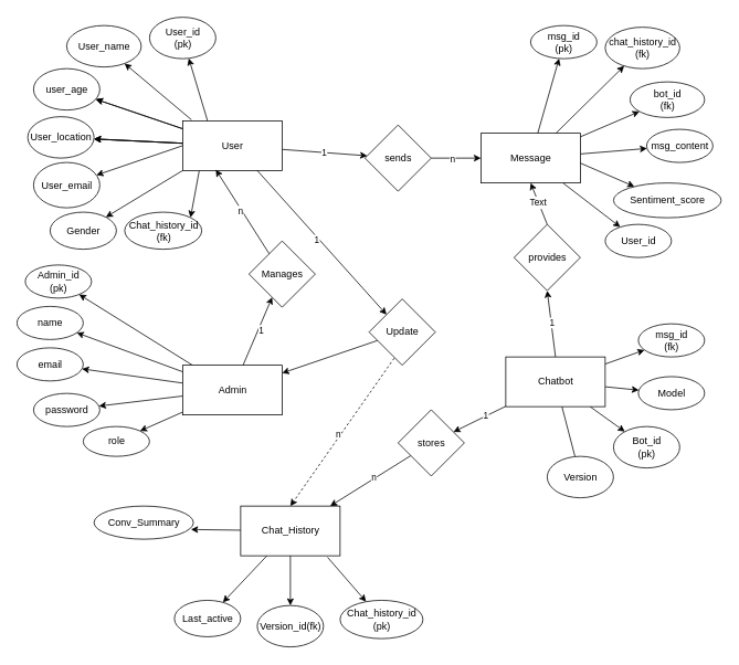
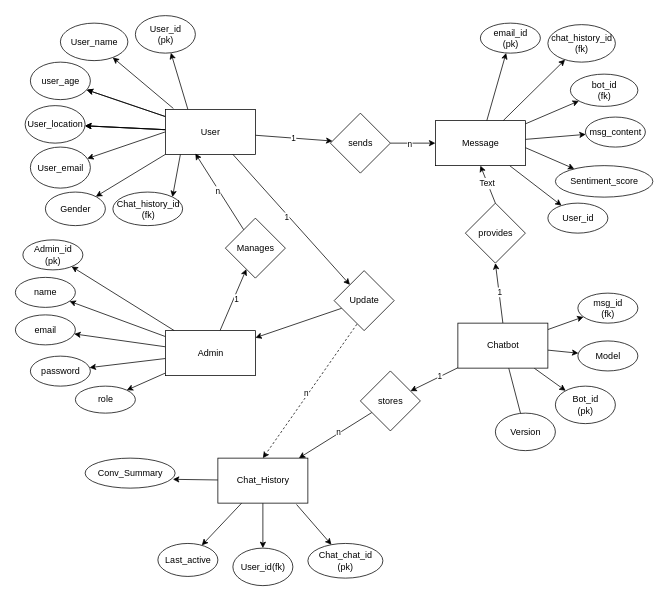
  <mxCell id="0" />
  <mxCell id="1" parent="0" />
  <mxCell id="2" value="" style="edgeStyle=none;html=1;exitX=0.25;exitY=0;exitDx=0;exitDy=0;" parent="1" source="14" target="15" edge="1"><mxGeometry relative="1" as="geometry" /></mxCell>
  <mxCell id="3" value="" style="edgeStyle=none;html=1;" parent="1" source="14" target="18" edge="1"><mxGeometry relative="1" as="geometry" /></mxCell>
  <mxCell id="4" value="1" style="edgeLabel;html=1;align=center;verticalAlign=middle;resizable=0;points=[];" parent="3" vertex="1" connectable="0"><mxGeometry x="-0.015" y="1" relative="1" as="geometry"><mxPoint as="offset" /></mxGeometry></mxCell>
  <mxCell id="5" value="" style="edgeStyle=none;html=1;exitX=0.089;exitY=-0.02;exitDx=0;exitDy=0;exitPerimeter=0;" parent="1" source="14" target="39" edge="1"><mxGeometry relative="1" as="geometry" /></mxCell>
  <mxCell id="6" value="" style="edgeStyle=none;html=1;" parent="1" source="14" target="40" edge="1"><mxGeometry relative="1" as="geometry" /></mxCell>
  <mxCell id="7" value="" style="edgeStyle=none;html=1;" parent="1" source="14" target="40" edge="1"><mxGeometry relative="1" as="geometry" /></mxCell>
  <mxCell id="8" value="" style="edgeStyle=none;html=1;" parent="1" source="14" target="41" edge="1"><mxGeometry relative="1" as="geometry" /></mxCell>
  <mxCell id="9" value="" style="edgeStyle=none;html=1;" parent="1" source="14" target="41" edge="1"><mxGeometry relative="1" as="geometry" /></mxCell>
  <mxCell id="10" value="" style="edgeStyle=none;html=1;" parent="1" source="14" target="41" edge="1"><mxGeometry relative="1" as="geometry" /></mxCell>
  <mxCell id="11" value="" style="edgeStyle=none;html=1;exitX=0;exitY=0.5;exitDx=0;exitDy=0;" parent="1" source="14" target="42" edge="1"><mxGeometry relative="1" as="geometry"><mxPoint x="190" y="190" as="sourcePoint" /></mxGeometry></mxCell>
  <mxCell id="12" value="" style="edgeStyle=none;html=1;fillColor=#fff2cc;gradientColor=#ffd966;strokeColor=#000000;exitX=0;exitY=1;exitDx=0;exitDy=0;" parent="1" source="14" target="44" edge="1"><mxGeometry relative="1" as="geometry"><mxPoint x="217" y="210" as="sourcePoint" /></mxGeometry></mxCell>
  <mxCell id="13" value="" style="edgeStyle=none;html=1;entryX=1;entryY=0;entryDx=0;entryDy=0;exitX=0.167;exitY=1;exitDx=0;exitDy=0;exitPerimeter=0;" parent="1" source="14" target="45" edge="1"><mxGeometry relative="1" as="geometry"><mxPoint x="180" y="290" as="targetPoint" /></mxGeometry></mxCell>
  <mxCell id="14" value="User" style="rounded=0;html=1;" parent="1" vertex="1"><mxGeometry x="220" y="145" width="120" height="60" as="geometry" /></mxCell>
  <mxCell id="15" value="User_id&#10;(pk)" style="ellipse;html=1;rounded=0;" parent="1" vertex="1"><mxGeometry x="180" y="20" width="80" height="50" as="geometry" /></mxCell>
  <mxCell id="16" value="" style="edgeStyle=none;html=1;" parent="1" source="18" target="25" edge="1"><mxGeometry relative="1" as="geometry" /></mxCell>
  <mxCell id="17" value="n" style="edgeLabel;html=1;align=center;verticalAlign=middle;resizable=0;points=[];" parent="16" vertex="1" connectable="0"><mxGeometry x="-0.182" relative="1" as="geometry"><mxPoint as="offset" /></mxGeometry></mxCell>
  <mxCell id="18" value="sends" style="rhombus;html=1;rounded=0;" parent="1" vertex="1"><mxGeometry x="440" y="150" width="80" height="80" as="geometry" /></mxCell>
  <mxCell id="19" value="" style="edgeStyle=none;html=1;" parent="1" source="25" target="46" edge="1"><mxGeometry relative="1" as="geometry" /></mxCell>
  <mxCell id="20" value="" style="edgeStyle=none;html=1;" parent="1" source="25" target="47" edge="1"><mxGeometry relative="1" as="geometry" /></mxCell>
  <mxCell id="21" value="" style="edgeStyle=none;html=1;" parent="1" source="25" target="48" edge="1"><mxGeometry relative="1" as="geometry" /></mxCell>
  <mxCell id="22" value="" style="edgeStyle=none;html=1;" parent="1" source="25" target="49" edge="1"><mxGeometry relative="1" as="geometry" /></mxCell>
  <mxCell id="23" value="" style="edgeStyle=none;html=1;" parent="1" target="50" edge="1"><mxGeometry relative="1" as="geometry"><mxPoint x="700" y="196.034" as="sourcePoint" /></mxGeometry></mxCell>
  <mxCell id="24" value="" style="edgeStyle=none;html=1;" parent="1" source="25" target="51" edge="1"><mxGeometry relative="1" as="geometry" /></mxCell>
  <mxCell id="25" value="Message" style="html=1;rounded=0;" parent="1" vertex="1"><mxGeometry x="580" y="160" width="120" height="60" as="geometry" /></mxCell>
  <mxCell id="26" value="" style="edgeStyle=none;html=1;entryX=0.5;entryY=1;entryDx=0;entryDy=0;exitX=0.5;exitY=0;exitDx=0;exitDy=0;" parent="1" source="38" target="31" edge="1"><mxGeometry relative="1" as="geometry"><mxPoint x="670" y="440" as="sourcePoint" /></mxGeometry></mxCell>
  <mxCell id="27" value="1" style="edgeLabel;html=1;align=center;verticalAlign=middle;resizable=0;points=[];rounded=0;strokeColor=#2D7600;fillColor=#60a917;" parent="26" vertex="1" connectable="0"><mxGeometry x="0.042" y="-1" relative="1" as="geometry"><mxPoint as="offset" /></mxGeometry></mxCell>
  <mxCell id="28" value="" style="edgeLabel;html=1;align=center;verticalAlign=middle;resizable=0;points=[];rounded=0;strokeColor=#2D7600;fillColor=#60a917;" parent="26" vertex="1" connectable="0"><mxGeometry x="0.066" y="3" relative="1" as="geometry"><mxPoint as="offset" /></mxGeometry></mxCell>
  <mxCell id="29" value="N" style="edgeStyle=none;html=1;exitX=0.5;exitY=0;exitDx=0;exitDy=0;entryX=0.5;entryY=1;entryDx=0;entryDy=0;" parent="1" source="31" target="25" edge="1"><mxGeometry relative="1" as="geometry" /></mxCell>
  <mxCell id="30" value="Text" style="edgeLabel;html=1;align=center;verticalAlign=middle;resizable=0;points=[];rounded=0;strokeColor=#2D7600;fillColor=#60a917;" parent="29" vertex="1" connectable="0"><mxGeometry x="0.116" relative="1" as="geometry"><mxPoint as="offset" /></mxGeometry></mxCell>
  <mxCell id="31" value="provides" style="rhombus;html=1;rounded=0;" parent="1" vertex="1"><mxGeometry x="620" y="270" width="80" height="80" as="geometry" /></mxCell>
  <mxCell id="32" value="" style="edgeStyle=none;html=1;" parent="1" source="38" target="43" edge="1"><mxGeometry relative="1" as="geometry" /></mxCell>
  <mxCell id="33" value="" style="edgeStyle=none;html=1;endArrow=none;" parent="1" source="38" target="52" edge="1"><mxGeometry relative="1" as="geometry" /></mxCell>
  <mxCell id="34" value="" style="edgeStyle=none;html=1;" parent="1" source="38" target="53" edge="1"><mxGeometry relative="1" as="geometry" /></mxCell>
  <mxCell id="35" value="" style="edgeStyle=none;html=1;" parent="1" source="65" target="59" edge="1"><mxGeometry relative="1" as="geometry" /></mxCell>
  <mxCell id="36" value="n" style="edgeLabel;html=1;align=center;verticalAlign=middle;resizable=0;points=[];rounded=0;strokeColor=#2D7600;fillColor=#60a917;" parent="35" vertex="1" connectable="0"><mxGeometry x="-0.087" y="-1" relative="1" as="geometry"><mxPoint as="offset" /></mxGeometry></mxCell>
  <mxCell id="37" value="" style="edgeStyle=none;html=1;" parent="1" source="38" target="81" edge="1"><mxGeometry relative="1" as="geometry" /></mxCell>
  <mxCell id="38" value="Chatbot" style="html=1;rounded=0;" parent="1" vertex="1"><mxGeometry x="610" y="430" width="120" height="60" as="geometry" /></mxCell>
  <mxCell id="39" value="User_name" style="ellipse;html=1;rounded=0;" parent="1" vertex="1"><mxGeometry x="80" y="30" width="90" height="50" as="geometry" /></mxCell>
  <mxCell id="40" value="user_age" style="ellipse;html=1;rounded=0;" parent="1" vertex="1"><mxGeometry x="40" y="82" width="80" height="50" as="geometry" /></mxCell>
  <mxCell id="41" value="User_location" style="ellipse;html=1;rounded=0;" parent="1" vertex="1"><mxGeometry x="33" y="140" width="80" height="50" as="geometry" /></mxCell>
  <mxCell id="42" value="User_email" style="ellipse;html=1;rounded=0;" parent="1" vertex="1"><mxGeometry x="40" y="195.26" width="80" height="54.74" as="geometry" /></mxCell>
  <mxCell id="43" value="Bot_id&#10;(pk)" style="ellipse;html=1;rounded=0;" parent="1" vertex="1"><mxGeometry x="740" y="514" width="80" height="50" as="geometry" /></mxCell>
  <mxCell id="44" value="Gender" style="ellipse;html=1;rounded=0;" parent="1" vertex="1"><mxGeometry x="60" y="255.26" width="80" height="44.74" as="geometry" /></mxCell>
  <mxCell id="45" value="Chat_history_id&#10;(fk)" style="ellipse;html=1;rounded=0;" parent="1" vertex="1"><mxGeometry x="150" y="255.26" width="93" height="44.74" as="geometry" /></mxCell>
- <mxCell id="46" value="msg_id&lt;div&gt;(pk)&lt;/div&gt;" style="ellipse;html=1;rounded=0;" parent="1" vertex="1"><mxGeometry x="640" y="30" width="80" height="40" as="geometry" /></mxCell>
+ <mxCell id="46" value="email_id&lt;div&gt;(pk)&lt;/div&gt;" style="ellipse;html=1;rounded=0;" parent="1" vertex="1"><mxGeometry x="640" y="30" width="80" height="40" as="geometry" /></mxCell>
  <mxCell id="47" value="chat_history_id&lt;div&gt;(fk)&lt;/div&gt;" style="ellipse;html=1;rounded=0;" parent="1" vertex="1"><mxGeometry x="730" y="32" width="90" height="50" as="geometry" /></mxCell>
  <mxCell id="48" value="bot_id&lt;div&gt;(fk)&lt;/div&gt;" style="ellipse;html=1;rounded=0;align=center;verticalAlign=middle;" parent="1" vertex="1"><mxGeometry x="760" y="98" width="90" height="43" as="geometry" /></mxCell>
  <mxCell id="49" value="msg_content" style="ellipse;html=1;rounded=0;" parent="1" vertex="1"><mxGeometry x="780" y="155.26" width="80" height="40" as="geometry" /></mxCell>
  <mxCell id="50" value="Sentiment_score" style="ellipse;html=1;rounded=0;align=center;verticalAlign=middle;" parent="1" vertex="1"><mxGeometry x="740" y="220" width="130" height="42" as="geometry" /></mxCell>
  <mxCell id="51" value="User_id" style="ellipse;html=1;rounded=0;align=center;verticalAlign=middle;" parent="1" vertex="1"><mxGeometry x="730" y="270" width="80" height="40" as="geometry" /></mxCell>
  <mxCell id="52" value="Version" style="ellipse;html=1;rounded=0;" parent="1" vertex="1"><mxGeometry x="660" y="550" width="80" height="50" as="geometry" /></mxCell>
  <mxCell id="53" value="Model" style="ellipse;html=1;rounded=0;" parent="1" vertex="1"><mxGeometry x="770" y="453.75" width="80" height="40" as="geometry" /></mxCell>
  <mxCell id="54" value="" style="edgeStyle=none;html=1;exitX=0.874;exitY=1.03;exitDx=0;exitDy=0;exitPerimeter=0;" parent="1" source="59" target="60" edge="1"><mxGeometry relative="1" as="geometry"><mxPoint x="329.998" y="653.75" as="sourcePoint" /></mxGeometry></mxCell>
  <mxCell id="55" value="" style="edgeStyle=none;html=1;" parent="1" source="59" target="61" edge="1"><mxGeometry relative="1" as="geometry" /></mxCell>
  <mxCell id="56" value="" style="edgeStyle=none;html=1;" parent="1" source="59" target="62" edge="1"><mxGeometry relative="1" as="geometry" /></mxCell>
  <mxCell id="57" value="" style="edgeStyle=none;html=1;entryX=0.975;entryY=0.707;entryDx=0;entryDy=0;entryPerimeter=0;" parent="1" source="59" target="66" edge="1"><mxGeometry relative="1" as="geometry"><mxPoint x="234.978" y="600" as="targetPoint" /></mxGeometry></mxCell>
  <mxCell id="58" value="" style="edgeStyle=none;html=1;" parent="1" source="80" target="74" edge="1"><mxGeometry relative="1" as="geometry" /></mxCell>
  <mxCell id="59" value="Chat_History" style="html=1;rounded=0;" parent="1" vertex="1"><mxGeometry x="290" y="610" width="120" height="60" as="geometry" /></mxCell>
- <mxCell id="60" value="Chat_history_id&lt;div&gt;(pk)&lt;/div&gt;" style="ellipse;html=1;rounded=0;align=center;verticalAlign=middle;" parent="1" vertex="1"><mxGeometry x="410" y="723.75" width="100" height="46.25" as="geometry" /></mxCell>
- <mxCell id="61" value="Version_id(fk)" style="ellipse;html=1;rounded=0;align=center;verticalAlign=middle;" parent="1" vertex="1"><mxGeometry x="310" y="730" width="80" height="50" as="geometry" /></mxCell>
+ <mxCell id="60" value="Chat_chat_id&lt;div&gt;(pk)&lt;/div&gt;" style="ellipse;html=1;rounded=0;align=center;verticalAlign=middle;" parent="1" vertex="1"><mxGeometry x="410" y="723.75" width="100" height="46.25" as="geometry" /></mxCell>
+ <mxCell id="61" value="User_id(fk)" style="ellipse;html=1;rounded=0;align=center;verticalAlign=middle;" parent="1" vertex="1"><mxGeometry x="310" y="730" width="80" height="50" as="geometry" /></mxCell>
  <mxCell id="62" value="Last_active" style="ellipse;html=1;rounded=0;" parent="1" vertex="1"><mxGeometry x="210" y="723.75" width="80" height="44" as="geometry" /></mxCell>
  <mxCell id="63" value="" style="edgeStyle=none;html=1;" parent="1" source="38" target="65" edge="1"><mxGeometry relative="1" as="geometry"><mxPoint x="580" y="492" as="sourcePoint" /><mxPoint x="340" y="498" as="targetPoint" /></mxGeometry></mxCell>
  <mxCell id="64" value="1" style="edgeLabel;html=1;align=center;verticalAlign=middle;resizable=0;points=[];rounded=0;strokeColor=#2D7600;fillColor=#60a917;" parent="63" vertex="1" connectable="0"><mxGeometry x="-0.254" y="-2" relative="1" as="geometry"><mxPoint y="1" as="offset" /></mxGeometry></mxCell>
  <mxCell id="65" value="stores" style="rhombus;html=1;rounded=0;align=center;verticalAlign=middle;" parent="1" vertex="1"><mxGeometry x="480" y="493.75" width="80" height="80" as="geometry" /></mxCell>
  <mxCell id="66" value="Conv_Summary" style="ellipse;html=1;rounded=0;align=center;verticalAlign=middle;" parent="1" vertex="1"><mxGeometry x="113" y="610" width="120" height="40" as="geometry" /></mxCell>
  <mxCell id="67" value="" style="edgeStyle=none;html=1;" parent="1" source="74" target="77" edge="1"><mxGeometry relative="1" as="geometry" /></mxCell>
  <mxCell id="68" value="1" style="edgeLabel;html=1;align=center;verticalAlign=middle;resizable=0;points=[];rounded=0;strokeColor=#2D7600;fillColor=#60a917;" parent="67" vertex="1" connectable="0"><mxGeometry x="0.052" y="-3" relative="1" as="geometry"><mxPoint as="offset" /></mxGeometry></mxCell>
  <mxCell id="69" value="" style="edgeStyle=none;html=1;" parent="1" source="74" target="84" edge="1"><mxGeometry relative="1" as="geometry" /></mxCell>
  <mxCell id="70" value="" style="edgeStyle=none;html=1;" parent="1" source="74" target="85" edge="1"><mxGeometry relative="1" as="geometry" /></mxCell>
  <mxCell id="71" value="" style="edgeStyle=none;html=1;" parent="1" source="74" target="86" edge="1"><mxGeometry relative="1" as="geometry" /></mxCell>
  <mxCell id="72" value="" style="edgeStyle=none;html=1;" parent="1" source="74" target="87" edge="1"><mxGeometry relative="1" as="geometry" /></mxCell>
  <mxCell id="73" value="" style="edgeStyle=none;html=1;" parent="1" source="74" target="88" edge="1"><mxGeometry relative="1" as="geometry" /></mxCell>
  <mxCell id="74" value="Admin" style="html=1;rounded=0;" parent="1" vertex="1"><mxGeometry x="220" y="440" width="120" height="60" as="geometry" /></mxCell>
  <mxCell id="75" value="" style="edgeStyle=none;html=1;entryX=0.333;entryY=0.982;entryDx=0;entryDy=0;entryPerimeter=0;" parent="1" source="77" target="14" edge="1"><mxGeometry relative="1" as="geometry" /></mxCell>
  <mxCell id="76" value="n" style="edgeLabel;html=1;align=center;verticalAlign=middle;resizable=0;points=[];rounded=0;strokeColor=#2D7600;fillColor=#60a917;" parent="75" vertex="1" connectable="0"><mxGeometry x="0.051" y="2" relative="1" as="geometry"><mxPoint as="offset" /></mxGeometry></mxCell>
  <mxCell id="77" value="Manages" style="rhombus;html=1;rounded=0;" parent="1" vertex="1"><mxGeometry x="300" y="290" width="80" height="80" as="geometry" /></mxCell>
  <mxCell id="78" value="" style="edgeStyle=none;html=1;exitX=0.379;exitY=0.894;exitDx=0;exitDy=0;entryX=0.5;entryY=0;entryDx=0;entryDy=0;exitPerimeter=0;dashed=1;" parent="1" source="80" target="59" edge="1"><mxGeometry relative="1" as="geometry"><mxPoint x="344" y="624" as="sourcePoint" /><mxPoint x="480" y="480" as="targetPoint" /></mxGeometry></mxCell>
  <mxCell id="79" value="n" style="edgeLabel;html=1;align=center;verticalAlign=middle;resizable=0;points=[];rounded=0;strokeColor=#2D7600;fillColor=#60a917;" parent="78" vertex="1" connectable="0"><mxGeometry x="0.034" y="-3" relative="1" as="geometry"><mxPoint as="offset" /></mxGeometry></mxCell>
  <mxCell id="80" value="Update" style="rhombus;html=1;rounded=0;" parent="1" vertex="1"><mxGeometry x="445" y="360" width="80" height="80" as="geometry" /></mxCell>
  <mxCell id="81" value="msg_id&lt;div&gt;(fk)&lt;/div&gt;" style="ellipse;html=1;rounded=0;align=center;verticalAlign=middle;" parent="1" vertex="1"><mxGeometry x="770" y="390" width="80" height="40" as="geometry" /></mxCell>
  <mxCell id="82" value="" style="edgeStyle=none;html=1;exitX=0.75;exitY=1;exitDx=0;exitDy=0;" parent="1" source="14" target="80" edge="1"><mxGeometry relative="1" as="geometry"><mxPoint x="420" y="280" as="targetPoint" /></mxGeometry></mxCell>
  <mxCell id="83" value="1" style="edgeLabel;html=1;align=center;verticalAlign=middle;resizable=0;points=[];rounded=0;strokeColor=#2D7600;fillColor=#60a917;" parent="82" vertex="1" connectable="0"><mxGeometry x="-0.061" y="-2" relative="1" as="geometry"><mxPoint as="offset" /></mxGeometry></mxCell>
  <mxCell id="84" value="Admin_id&lt;div&gt;(pk)&lt;/div&gt;" style="ellipse;html=1;rounded=0;" parent="1" vertex="1"><mxGeometry x="30" y="319" width="80" height="40" as="geometry" /></mxCell>
  <mxCell id="85" value="name" style="ellipse;html=1;rounded=0;align=center;verticalAlign=middle;" parent="1" vertex="1"><mxGeometry y="369" width="80" height="40" as="geometry" x="20" /></mxCell>
  <mxCell id="86" value="email" style="ellipse;html=1;rounded=0;align=center;verticalAlign=middle;" parent="1" vertex="1"><mxGeometry y="419" width="80" height="40" as="geometry" x="20" /></mxCell>
  <mxCell id="87" value="password" style="ellipse;html=1;rounded=0;align=center;verticalAlign=middle;" parent="1" vertex="1"><mxGeometry x="40" y="474" width="80" height="40" as="geometry" /></mxCell>
  <mxCell id="88" value="role" style="ellipse;html=1;rounded=0;align=center;verticalAlign=middle;" parent="1" vertex="1"><mxGeometry x="100" y="514" width="80" height="36" as="geometry" /></mxCell>
